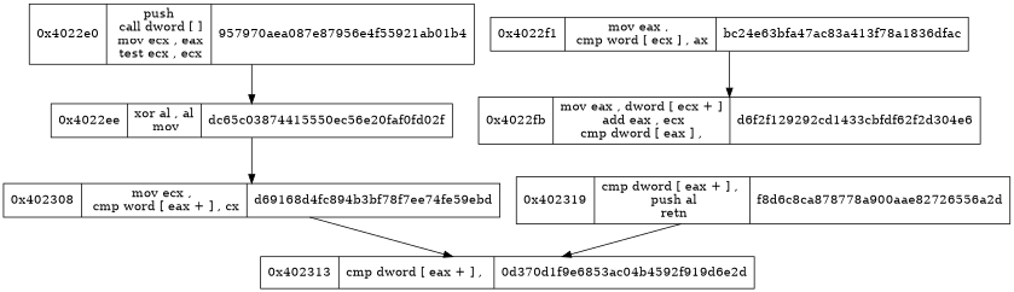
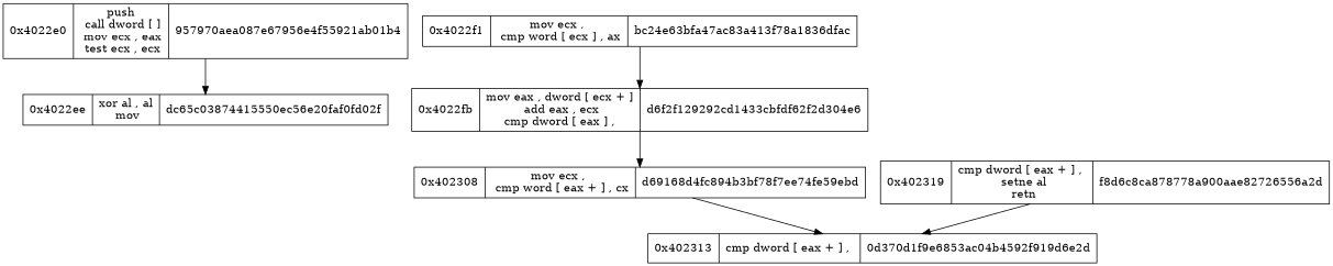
  digraph {
    node [shape=record]
-   n1 [label="0x4022e0|  push\n call dword  [ ]\n mov ecx ,  eax\n test ecx ,  ecx\n| 957970aea087e87956e4f55921ab01b4"]
+   n1 [label="0x4022e0|  push\n call dword  [ ]\n mov ecx ,  eax\n test ecx ,  ecx\n| 957970aea087e67956e4f55921ab01b4"]
    n2 [label="0x4022ee|  xor al ,  al\n mov\n| dc65c03874415550ec56e20faf0fd02f"]
-   n3 [label="0x4022f1|  mov eax , \n cmp word  [ ecx ] ,  ax\n| bc24e63bfa47ac83a413f78a1836dfac"]
+   n3 [label="0x4022f1|  mov ecx , \n cmp word  [ ecx ] ,  ax\n| bc24e63bfa47ac83a413f78a1836dfac"]
    n4 [label="0x4022fb|  mov eax ,  dword  [ ecx + ]\n add eax ,  ecx\n cmp dword  [ eax ] , \n| d6f2f129292cd1433cbfdf62f2d304e6"]
    n5 [label="0x402308|  mov ecx , \n cmp word  [ eax + ] ,  cx\n| d69168d4fc894b3bf78f7ee74fe59ebd"]
    n6 [label="0x402313|  cmp dword  [ eax + ] , \n| 0d370d1f9e6853ac04b4592f919d6e2d"]
-   n7 [label="0x402319|  cmp dword  [ eax + ] , \n push al\n retn\n| f8d6c8ca878778a900aae82726556a2d"]
+   n7 [label="0x402319|  cmp dword  [ eax + ] , \n setne al\n retn\n| f8d6c8ca878778a900aae82726556a2d"]
    n1 -> n2
    n3 -> n4
-   n2 -> n5
+   n4 -> n5
    n5 -> n6
    n7 -> n6
  }
